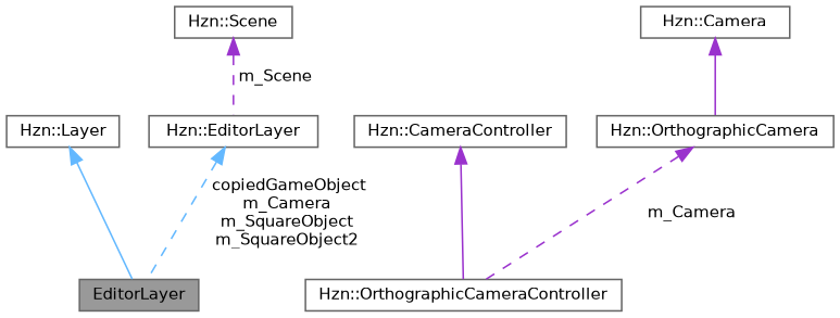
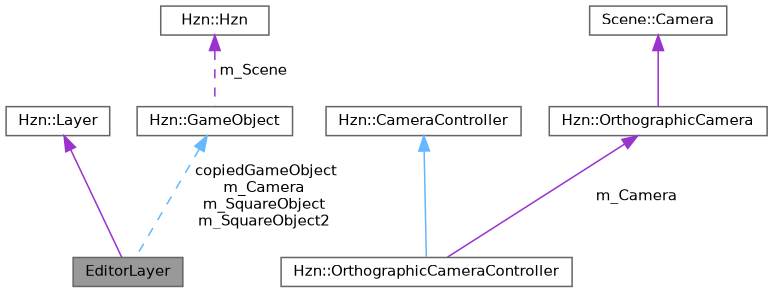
  digraph {
    node [color=gray40 fillcolor=white fontname=Helvetica fontsize=10 shape=box style=filled]
    edge [color=steelblue1 dir=back fontname=Helvetica fontsize=10 labelfontname=Helvetica labelfontsize=10 style=solid]
    n1 [fillcolor=grey60 fontcolor=black height=0.2 label=EditorLayer width=0.4]
    n2 [height=0.2 label="Hzn::Layer" width=0.4]
    n3 [height=0.2 label="Hzn::OrthographicCameraController" width=0.4]
    n4 [height=0.2 label="Hzn::CameraController" width=0.4]
    n5 [height=0.2 label="Hzn::OrthographicCamera" width=0.4]
-   n6 [height=0.2 label="Hzn::Camera" width=0.4]
-   n7 [height=0.2 label="Hzn::EditorLayer" width=0.4]
-   n8 [height=0.2 label="Hzn::Scene" width=0.4]
-   n2 -> n1
-   n4 -> n3 [color=darkorchid3]
-   n5 -> n3 [color=darkorchid3 label=" m_Camera" style=dashed]
+   n6 [height=0.2 label="Scene::Camera" width=0.4]
+   n7 [height=0.2 label="Hzn::GameObject" width=0.4]
+   n8 [height=0.2 label="Hzn::Hzn" width=0.4]
+   n2 -> n1 [color=darkorchid3]
+   n4 -> n3
+   n5 -> n3 [color=darkorchid3 label=" m_Camera"]
    n6 -> n5 [color=darkorchid3]
    n7 -> n1 [label=" copiedGameObject\nm_Camera\nm_SquareObject\nm_SquareObject2" style=dashed]
    n8 -> n7 [color=darkorchid3 label=" m_Scene" style=dashed]
  }
